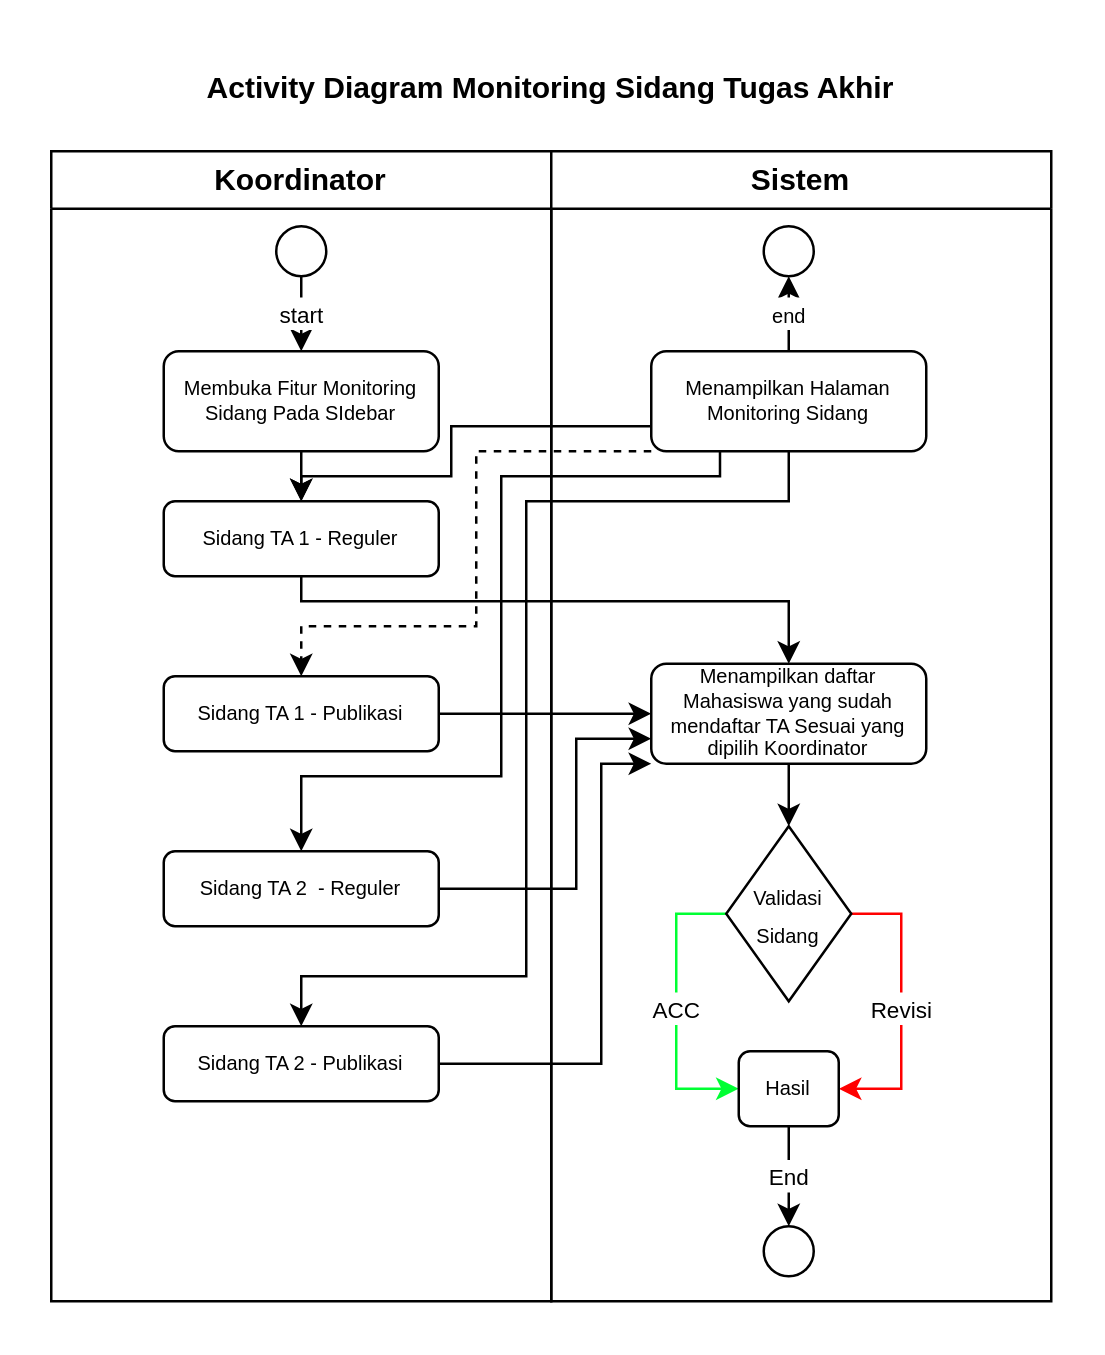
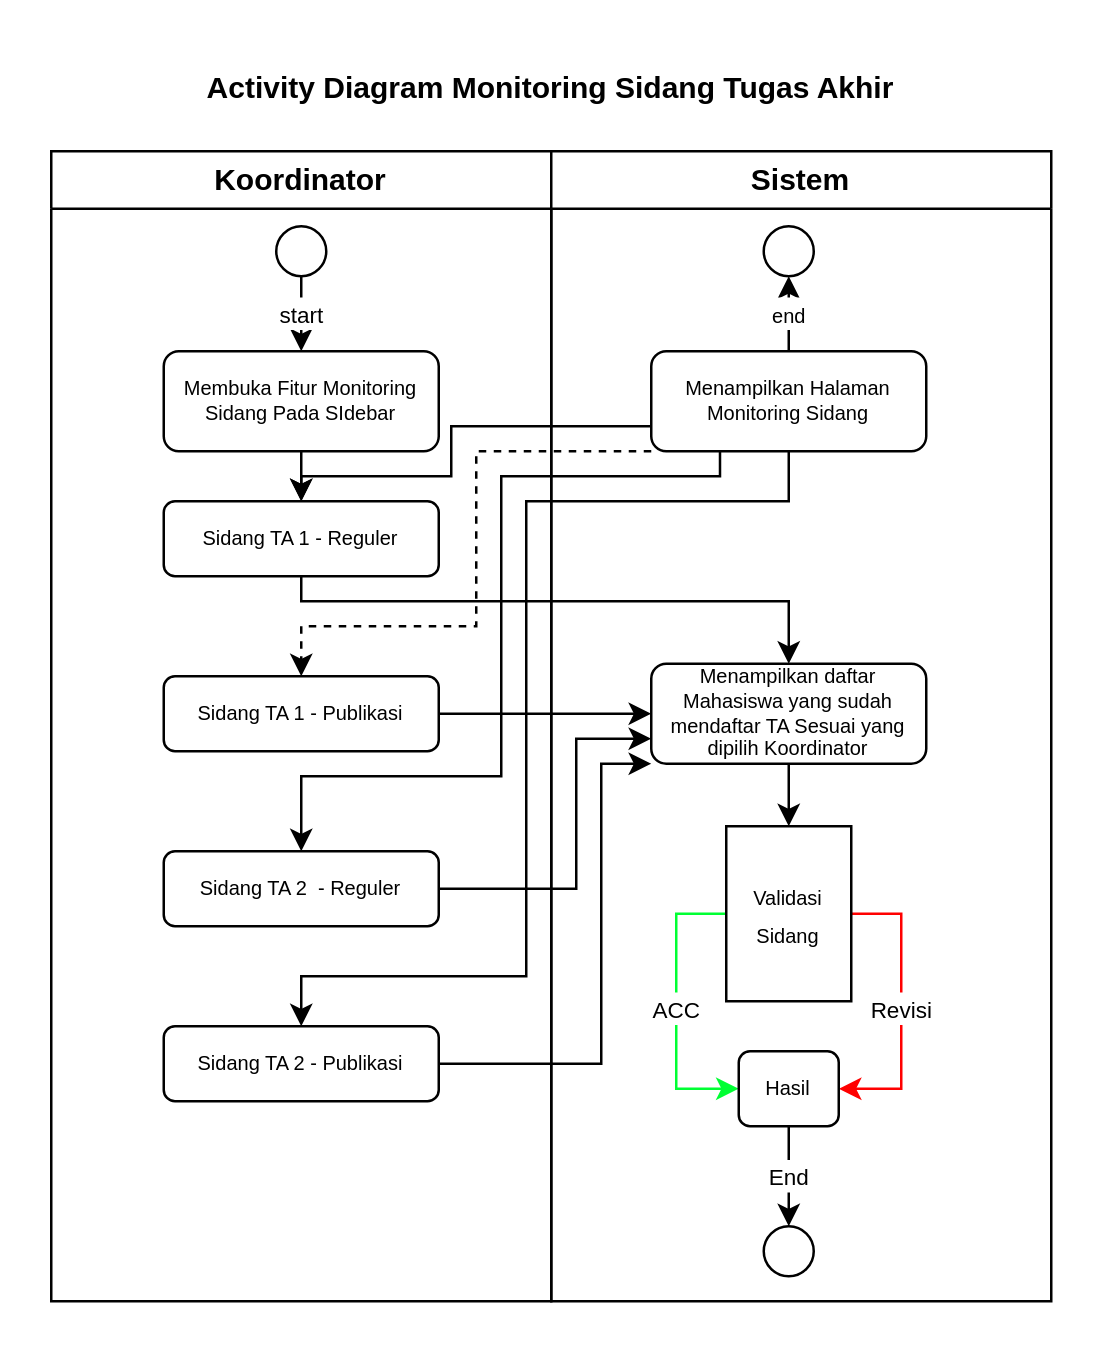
  <mxCell id="0" />
  <mxCell id="1" parent="0" />
  <mxCell id="2" value="Koordinator" style="swimlane;whiteSpace=wrap;html=1;" vertex="1" parent="1"><mxGeometry x="20" y="60" width="200" height="460" as="geometry" /></mxCell>
  <mxCell id="3" value="&lt;font style=&quot;font-size: 9px;&quot;&gt;start&lt;/font&gt;" style="rounded=0;orthogonalLoop=1;jettySize=auto;html=1;" edge="1" parent="2" source="4" target="5"><mxGeometry relative="1" as="geometry" /></mxCell>
  <mxCell id="4" value="" style="ellipse;whiteSpace=wrap;html=1;aspect=fixed;" vertex="1" parent="2"><mxGeometry x="90" y="30" width="20" height="20" as="geometry" /></mxCell>
  <mxCell id="5" value="Membuka Fitur Monitoring Sidang Pada SIdebar" style="rounded=1;whiteSpace=wrap;html=1;fontSize=8;" vertex="1" parent="2"><mxGeometry x="45" y="80" width="110" height="40" as="geometry" /></mxCell>
  <mxCell id="6" value="Sidang TA 1 - Reguler" style="rounded=1;whiteSpace=wrap;html=1;fontSize=8;" vertex="1" parent="2"><mxGeometry x="45" y="140" width="110" height="30" as="geometry" /></mxCell>
  <mxCell id="7" value="Sidang TA 1 - Publikasi" style="rounded=1;whiteSpace=wrap;html=1;fontSize=8;" vertex="1" parent="2"><mxGeometry x="45" y="210" width="110" height="30" as="geometry" /></mxCell>
  <mxCell id="8" value="Sidang TA 2 - Publikasi" style="rounded=1;whiteSpace=wrap;html=1;fontSize=8;" vertex="1" parent="2"><mxGeometry x="45" y="350" width="110" height="30" as="geometry" /></mxCell>
  <mxCell id="9" value="Sidang TA 2&amp;nbsp; - Reguler" style="rounded=1;whiteSpace=wrap;html=1;fontSize=8;" vertex="1" parent="2"><mxGeometry x="45" y="280" width="110" height="30" as="geometry" /></mxCell>
  <mxCell id="10" value="Sistem" style="swimlane;whiteSpace=wrap;html=1;" vertex="1" parent="1"><mxGeometry x="220" y="60" width="200" height="460" as="geometry" /></mxCell>
  <mxCell id="11" value="&lt;font style=&quot;font-size: 8px;&quot;&gt;end&lt;/font&gt;" style="edgeStyle=orthogonalEdgeStyle;rounded=0;orthogonalLoop=1;jettySize=auto;html=1;entryX=0.5;entryY=1;entryDx=0;entryDy=0;" edge="1" parent="10" source="12" target="15"><mxGeometry relative="1" as="geometry" /></mxCell>
  <mxCell id="12" value="Menampilkan Halaman Monitoring Sidang" style="rounded=1;whiteSpace=wrap;html=1;fontSize=8;" vertex="1" parent="10"><mxGeometry x="40" y="80" width="110" height="40" as="geometry" /></mxCell>
  <mxCell id="13" style="edgeStyle=orthogonalEdgeStyle;rounded=0;orthogonalLoop=1;jettySize=auto;html=1;entryX=0.5;entryY=0;entryDx=0;entryDy=0;" edge="1" parent="10" source="14" target="18"><mxGeometry relative="1" as="geometry" /></mxCell>
  <mxCell id="14" value="Menampilkan daftar Mahasiswa yang sudah mendaftar TA Sesuai yang dipilih Koordinator" style="rounded=1;whiteSpace=wrap;html=1;fontSize=8;" vertex="1" parent="10"><mxGeometry x="40" y="205" width="110" height="40" as="geometry" /></mxCell>
  <mxCell id="15" value="" style="ellipse;whiteSpace=wrap;html=1;aspect=fixed;" vertex="1" parent="10"><mxGeometry x="85" y="30" width="20" height="20" as="geometry" /></mxCell>
  <mxCell id="16" value="&lt;font style=&quot;font-size: 9px;&quot;&gt;Revisi&lt;/font&gt;" style="edgeStyle=orthogonalEdgeStyle;rounded=0;orthogonalLoop=1;jettySize=auto;html=1;entryX=1;entryY=0.5;entryDx=0;entryDy=0;strokeColor=#ff0000;" edge="1" parent="10" source="18" target="20"><mxGeometry relative="1" as="geometry"><Array as="points"><mxPoint x="140" y="305" /><mxPoint x="140" y="375" /></Array></mxGeometry></mxCell>
  <mxCell id="17" value="&lt;font style=&quot;font-size: 9px;&quot;&gt;ACC&lt;/font&gt;" style="edgeStyle=orthogonalEdgeStyle;rounded=0;orthogonalLoop=1;jettySize=auto;html=1;exitX=0;exitY=0.5;exitDx=0;exitDy=0;entryX=0;entryY=0.5;entryDx=0;entryDy=0;strokeColor=#00ff33;" edge="1" parent="10" source="18" target="20"><mxGeometry relative="1" as="geometry" /></mxCell>
- <mxCell id="18" value="&lt;font style=&quot;font-size: 8px;&quot;&gt;Validasi Sidang&lt;/font&gt;" style="rhombus;whiteSpace=wrap;html=1;" vertex="1" parent="10"><mxGeometry x="70" y="270" width="50" height="70" as="geometry" /></mxCell>
+ <mxCell id="18" value="&lt;font style=&quot;font-size: 8px;&quot;&gt;Validasi Sidang&lt;/font&gt;" style="whiteSpace=wrap;html=1;rounded=0;" vertex="1" parent="10"><mxGeometry x="70" y="270" width="50" height="70" as="geometry" /></mxCell>
  <mxCell id="19" value="&lt;font style=&quot;font-size: 9px;&quot;&gt;End&lt;/font&gt;" style="edgeStyle=orthogonalEdgeStyle;rounded=0;orthogonalLoop=1;jettySize=auto;html=1;entryX=0.5;entryY=0;entryDx=0;entryDy=0;" edge="1" parent="10" source="20" target="21"><mxGeometry relative="1" as="geometry" /></mxCell>
  <mxCell id="20" value="Hasil" style="rounded=1;whiteSpace=wrap;html=1;fontSize=8;" vertex="1" parent="10"><mxGeometry x="75" y="360" width="40" height="30" as="geometry" /></mxCell>
  <mxCell id="21" value="" style="ellipse;whiteSpace=wrap;html=1;aspect=fixed;" vertex="1" parent="10"><mxGeometry x="85" y="430" width="20" height="20" as="geometry" /></mxCell>
  <mxCell id="22" value="&lt;b&gt;Activity Diagram Monitoring Sidang Tugas Akhir&lt;/b&gt;" style="text;html=1;align=center;verticalAlign=middle;whiteSpace=wrap;rounded=0;" vertex="1" parent="1"><mxGeometry x="80" y="20" width="280" height="30" as="geometry" /></mxCell>
  <mxCell id="23" style="rounded=0;orthogonalLoop=1;jettySize=auto;html=1;" edge="1" parent="1" source="5" target="6"><mxGeometry relative="1" as="geometry" /></mxCell>
  <mxCell id="24" style="rounded=0;orthogonalLoop=1;jettySize=auto;html=1;entryX=0.5;entryY=0;entryDx=0;entryDy=0;exitX=0;exitY=0.75;exitDx=0;exitDy=0;edgeStyle=orthogonalEdgeStyle;" edge="1" parent="1" source="12" target="6"><mxGeometry relative="1" as="geometry"><Array as="points"><mxPoint x="180" y="170" /><mxPoint x="180" y="190" /><mxPoint x="120" y="190" /></Array></mxGeometry></mxCell>
  <mxCell id="25" style="edgeStyle=orthogonalEdgeStyle;rounded=0;orthogonalLoop=1;jettySize=auto;html=1;entryX=0.5;entryY=0;entryDx=0;entryDy=0;" edge="1" parent="1" source="6" target="14"><mxGeometry relative="1" as="geometry"><Array as="points"><mxPoint x="120" y="240" /><mxPoint x="315" y="240" /></Array></mxGeometry></mxCell>
  <mxCell id="26" style="edgeStyle=orthogonalEdgeStyle;rounded=0;orthogonalLoop=1;jettySize=auto;html=1;entryX=0;entryY=0.5;entryDx=0;entryDy=0;" edge="1" parent="1" source="7" target="14"><mxGeometry relative="1" as="geometry" /></mxCell>
  <mxCell id="27" style="edgeStyle=orthogonalEdgeStyle;rounded=0;orthogonalLoop=1;jettySize=auto;html=1;entryX=0;entryY=0.75;entryDx=0;entryDy=0;" edge="1" parent="1" source="9" target="14"><mxGeometry relative="1" as="geometry"><Array as="points"><mxPoint x="230" y="355" /><mxPoint x="230" y="295" /></Array></mxGeometry></mxCell>
  <mxCell id="28" style="edgeStyle=orthogonalEdgeStyle;rounded=0;orthogonalLoop=1;jettySize=auto;html=1;entryX=0;entryY=1;entryDx=0;entryDy=0;" edge="1" parent="1" source="8" target="14"><mxGeometry relative="1" as="geometry"><Array as="points"><mxPoint x="240" y="425" /><mxPoint x="240" y="305" /></Array></mxGeometry></mxCell>
  <mxCell id="29" style="rounded=0;orthogonalLoop=1;jettySize=auto;html=1;exitX=0;exitY=1;exitDx=0;exitDy=0;entryX=0.5;entryY=0;entryDx=0;entryDy=0;edgeStyle=orthogonalEdgeStyle;dashed=1;" edge="1" parent="1" source="12" target="7"><mxGeometry relative="1" as="geometry"><Array as="points"><mxPoint x="190" y="180" /><mxPoint x="190" y="250" /><mxPoint x="120" y="250" /></Array></mxGeometry></mxCell>
  <mxCell id="30" style="rounded=0;orthogonalLoop=1;jettySize=auto;html=1;exitX=0.25;exitY=1;exitDx=0;exitDy=0;edgeStyle=orthogonalEdgeStyle;entryX=0.5;entryY=0;entryDx=0;entryDy=0;" edge="1" parent="1" source="12" target="9"><mxGeometry relative="1" as="geometry"><mxPoint x="130" y="340" as="targetPoint" /><Array as="points"><mxPoint x="287" y="190" /><mxPoint x="200" y="190" /><mxPoint x="200" y="310" /><mxPoint x="120" y="310" /></Array></mxGeometry></mxCell>
  <mxCell id="31" style="rounded=0;orthogonalLoop=1;jettySize=auto;html=1;exitX=0.5;exitY=1;exitDx=0;exitDy=0;edgeStyle=orthogonalEdgeStyle;entryX=0.5;entryY=0;entryDx=0;entryDy=0;" edge="1" parent="1" source="12" target="8"><mxGeometry relative="1" as="geometry"><mxPoint x="180" y="410" as="targetPoint" /><Array as="points"><mxPoint x="315" y="200" /><mxPoint x="210" y="200" /><mxPoint x="210" y="390" /><mxPoint x="120" y="390" /></Array></mxGeometry></mxCell>
